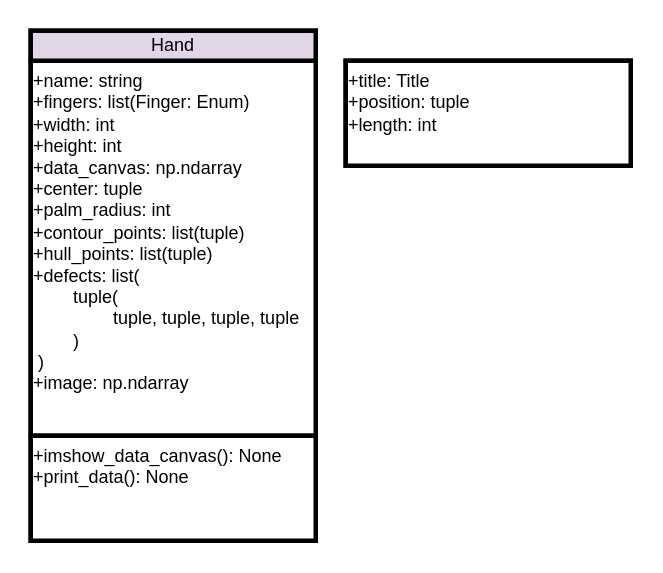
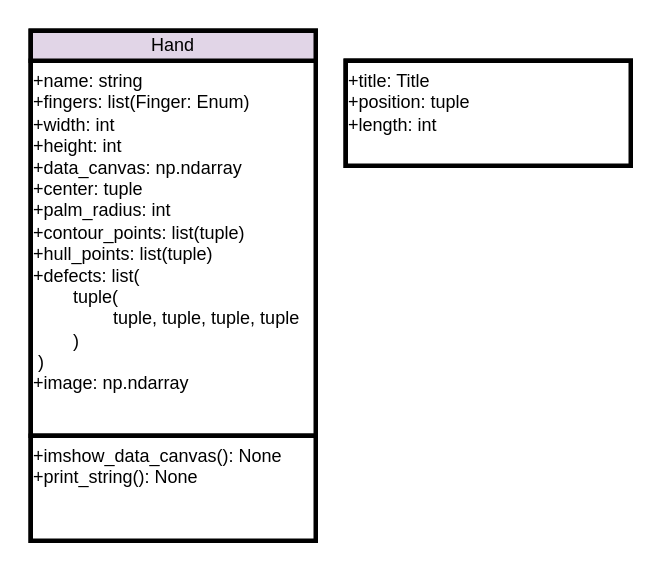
  <mxCell id="0" />
  <mxCell id="1" parent="0" />
  <mxCell id="2" value="" style="group;verticalAlign=middle;strokeWidth=3;" vertex="1" connectable="0" parent="1"><mxGeometry x="20" y="20" width="190" height="340" as="geometry" /></mxCell>
  <mxCell id="3" value="" style="rounded=0;whiteSpace=wrap;html=1;verticalAlign=top;strokeWidth=3;" vertex="1" parent="2"><mxGeometry width="190" height="340" as="geometry" /></mxCell>
  <mxCell id="4" value="+name: string&lt;br&gt;+fingers: list(Finger: Enum)&lt;br&gt;+width: int&lt;br&gt;+height: int&lt;br&gt;+data_canvas: np.ndarray&lt;br&gt;+center: tuple&lt;br&gt;+palm_radius: int&lt;br&gt;+contour_points: list(tuple)&lt;br&gt;+hull_points: list(tuple)&lt;br&gt;+defects: list(&lt;br&gt;&lt;span style=&quot;white-space: pre&quot;&gt;&#09;&lt;/span&gt;tuple(&lt;br&gt;&lt;span style=&quot;white-space: pre&quot;&gt;&#09;&lt;/span&gt;&lt;span style=&quot;white-space: pre&quot;&gt;&#09;&lt;/span&gt;tuple, tuple, tuple, tuple&lt;br&gt;&lt;span style=&quot;white-space: pre&quot;&gt;&#09;&lt;/span&gt;)&lt;br&gt;&amp;nbsp;)&lt;br&gt;+image: np.ndarray" style="rounded=0;whiteSpace=wrap;html=1;align=left;verticalAlign=top;strokeWidth=3;" vertex="1" parent="2"><mxGeometry y="20" width="190" height="250" as="geometry" /></mxCell>
  <mxCell id="5" value="Hand" style="rounded=0;whiteSpace=wrap;html=1;verticalAlign=middle;strokeWidth=3;fillColor=#e1d5e7;" vertex="1" parent="2"><mxGeometry width="190" height="20" as="geometry" /></mxCell>
- <mxCell id="6" value="+imshow_data_canvas(): None&lt;br&gt;+print_data(): None" style="rounded=0;whiteSpace=wrap;html=1;align=left;verticalAlign=top;strokeWidth=3;" vertex="1" parent="1"><mxGeometry x="20" y="290" width="190" height="70" as="geometry" /></mxCell>
+ <mxCell id="6" value="+imshow_data_canvas(): None&lt;br&gt;+print_string(): None" style="rounded=0;whiteSpace=wrap;html=1;align=left;verticalAlign=top;strokeWidth=3;" vertex="1" parent="1"><mxGeometry x="20" y="290" width="190" height="70" as="geometry" /></mxCell>
  <mxCell id="7" value="" style="group;verticalAlign=middle;strokeWidth=3;" vertex="1" connectable="0" parent="1"><mxGeometry x="230" y="40" width="190" height="70" as="geometry" /></mxCell>
  <mxCell id="8" value="" style="rounded=0;whiteSpace=wrap;html=1;verticalAlign=top;strokeWidth=3;" vertex="1" parent="7"><mxGeometry width="190" height="70" as="geometry" /></mxCell>
  <mxCell id="9" value="+title: Title&lt;br&gt;+position: tuple&lt;br&gt;+length: int" style="rounded=0;whiteSpace=wrap;html=1;align=left;verticalAlign=top;strokeWidth=3;" vertex="1" parent="7"><mxGeometry width="190" height="70" as="geometry" /></mxCell>
